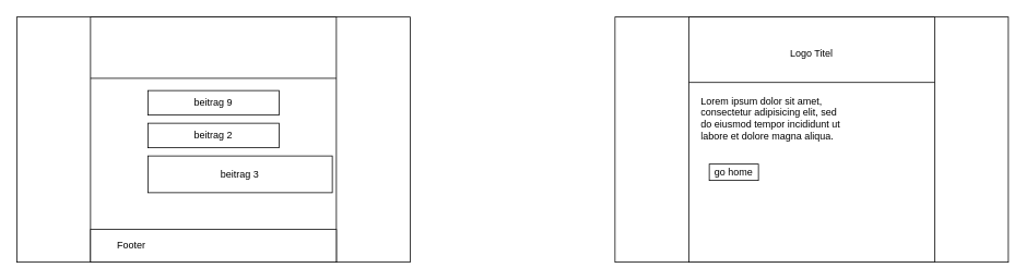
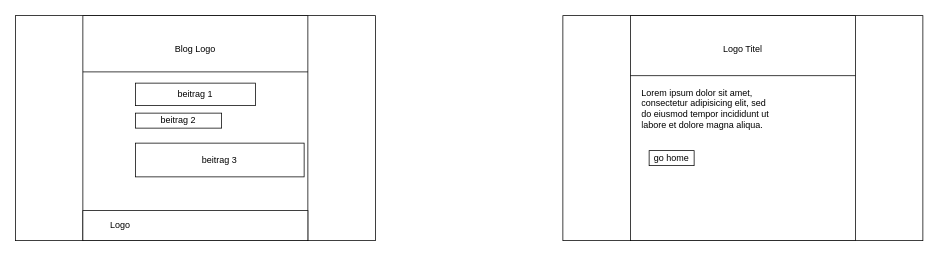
  <mxCell id="0" />
  <mxCell id="1" parent="0" />
  <mxCell id="2" value="" style="rounded=0;whiteSpace=wrap;html=1;" vertex="1" parent="1"><mxGeometry x="20" y="20" width="480" height="300" as="geometry" /></mxCell>
  <mxCell id="3" value="" style="whiteSpace=wrap;html=1;aspect=fixed;" vertex="1" parent="1"><mxGeometry x="110" y="20" width="300" height="300" as="geometry" /></mxCell>
+ <mxCell id="4" value="Blog Logo" style="text;html=1;strokeColor=none;fillColor=none;align=center;verticalAlign=middle;whiteSpace=wrap;rounded=0;" vertex="1" parent="1"><mxGeometry x="230" y="50" width="60" height="30" as="geometry" /></mxCell>
  <mxCell id="5" value="" style="endArrow=none;html=1;rounded=0;entryX=0;entryY=0.25;entryDx=0;entryDy=0;exitX=1;exitY=0.25;exitDx=0;exitDy=0;" edge="1" parent="1" source="3" target="3"><mxGeometry width="50" height="50" relative="1" as="geometry"><mxPoint x="270" y="210" as="sourcePoint" /><mxPoint x="320" y="160" as="targetPoint" /></mxGeometry></mxCell>
- <mxCell id="6" value="beitrag 9" style="rounded=0;whiteSpace=wrap;html=1;" vertex="1" parent="1"><mxGeometry x="180" y="110" width="160" height="30" as="geometry" /></mxCell>
- <mxCell id="7" value="beitrag 2" style="rounded=0;whiteSpace=wrap;html=1;" vertex="1" parent="1"><mxGeometry x="180" y="150" width="160" height="30" as="geometry" /></mxCell>
+ <mxCell id="6" value="beitrag 1" style="rounded=0;whiteSpace=wrap;html=1;" vertex="1" parent="1"><mxGeometry x="180" y="110" width="160" height="30" as="geometry" /></mxCell>
+ <mxCell id="7" value="beitrag 2" style="rounded=0;whiteSpace=wrap;html=1;" vertex="1" parent="1"><mxGeometry x="180" y="150" width="115" height="20" as="geometry" /></mxCell>
  <mxCell id="8" value="beitrag 3" style="rounded=0;whiteSpace=wrap;html=1;" vertex="1" parent="1"><mxGeometry x="180" y="190" width="225" height="45" as="geometry" /></mxCell>
  <mxCell id="9" value="" style="rounded=0;whiteSpace=wrap;html=1;" vertex="1" parent="1"><mxGeometry x="110" y="280" width="300" height="40" as="geometry" /></mxCell>
- <mxCell id="10" value="Footer" style="text;html=1;strokeColor=none;fillColor=none;align=center;verticalAlign=middle;whiteSpace=wrap;rounded=0;" vertex="1" parent="1"><mxGeometry x="130" y="285" width="60" height="30" as="geometry" /></mxCell>
+ <mxCell id="10" value="Logo" style="text;html=1;strokeColor=none;fillColor=none;align=center;verticalAlign=middle;whiteSpace=wrap;rounded=0;" vertex="1" parent="1"><mxGeometry x="130" y="285" width="60" height="30" as="geometry" /></mxCell>
  <mxCell id="11" value="" style="rounded=0;whiteSpace=wrap;html=1;" vertex="1" parent="1"><mxGeometry x="750" y="20" width="480" height="300" as="geometry" /></mxCell>
  <mxCell id="12" value="" style="whiteSpace=wrap;html=1;aspect=fixed;" vertex="1" parent="1"><mxGeometry x="840" y="20" width="300" height="300" as="geometry" /></mxCell>
  <mxCell id="13" value="Logo Titel" style="text;html=1;strokeColor=none;fillColor=none;align=center;verticalAlign=middle;whiteSpace=wrap;rounded=0;" vertex="1" parent="1"><mxGeometry x="960" y="50" width="60" height="30" as="geometry" /></mxCell>
  <mxCell id="14" value="" style="endArrow=none;html=1;rounded=0;entryX=0;entryY=0.25;entryDx=0;entryDy=0;exitX=1;exitY=0.25;exitDx=0;exitDy=0;" edge="1" parent="1"><mxGeometry width="50" height="50" relative="1" as="geometry"><mxPoint x="1140" y="100" as="sourcePoint" /><mxPoint x="840" y="100" as="targetPoint" /></mxGeometry></mxCell>
  <mxCell id="15" value="go home" style="rounded=0;whiteSpace=wrap;html=1;" vertex="1" parent="1"><mxGeometry x="865" y="200" width="60" height="20" as="geometry" /></mxCell>
  <mxCell id="16" value="&lt;h1&gt;&lt;br&gt;&lt;/h1&gt;&lt;p&gt;Lorem ipsum dolor sit amet, consectetur adipisicing elit, sed do eiusmod tempor incididunt ut labore et dolore magna aliqua.&lt;/p&gt;" style="text;html=1;strokeColor=none;fillColor=none;spacing=5;spacingTop=-20;whiteSpace=wrap;overflow=hidden;rounded=0;" vertex="1" parent="1"><mxGeometry x="850" y="65" width="190" height="120" as="geometry" /></mxCell>
